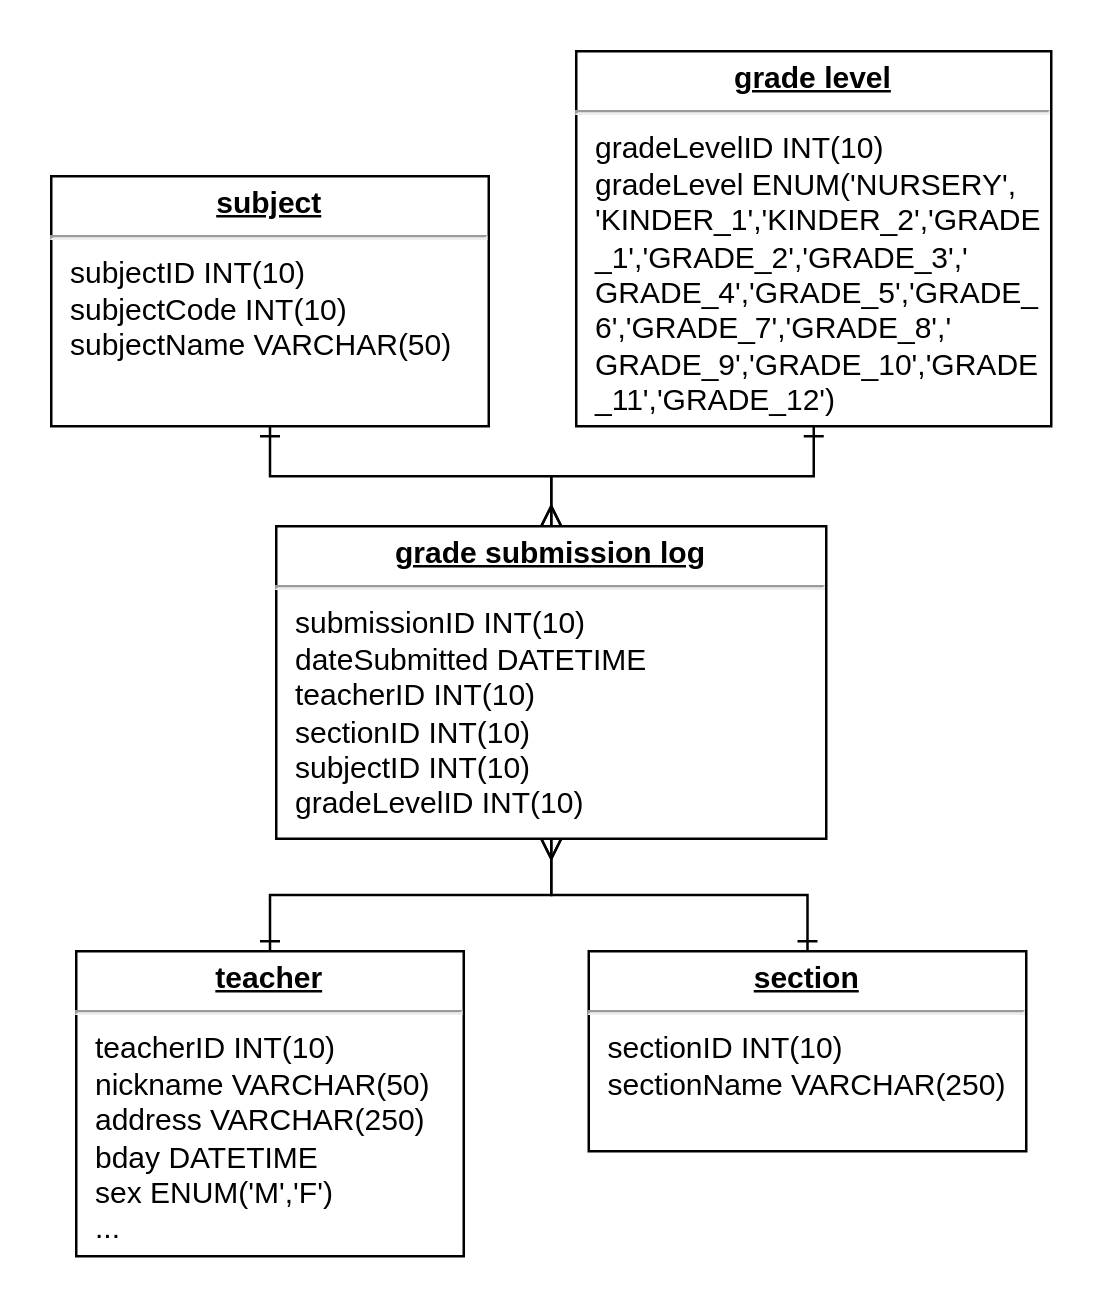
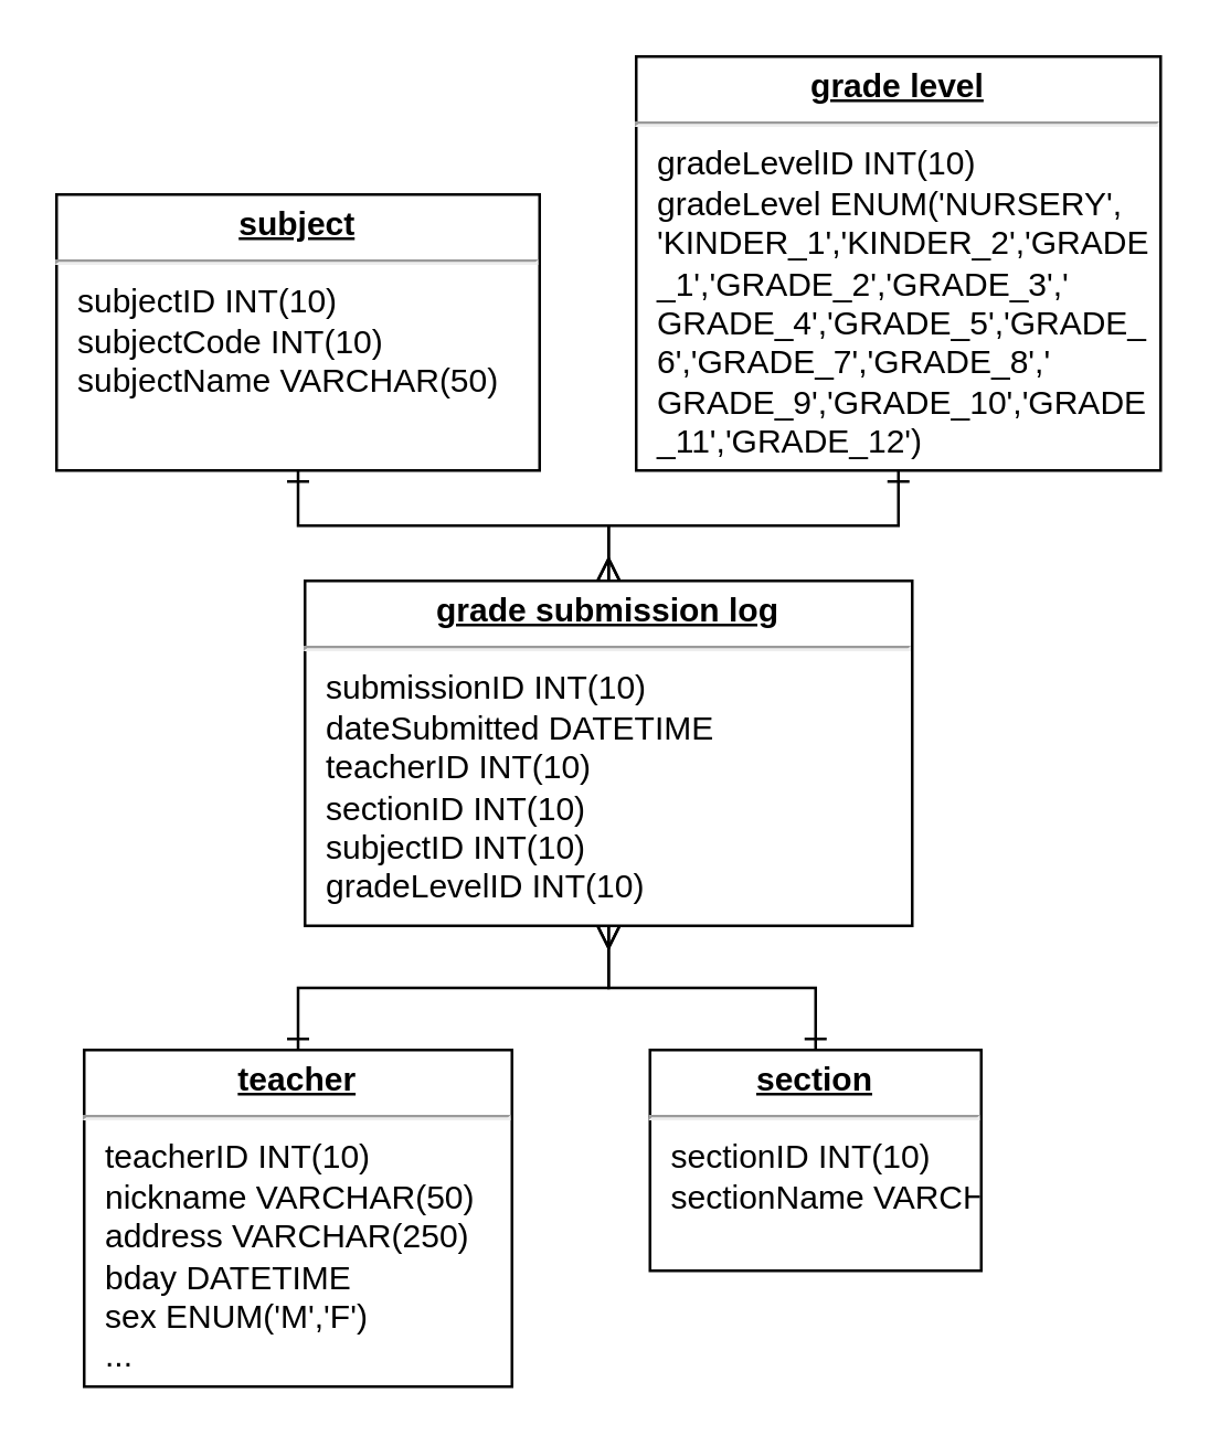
  <mxCell id="0" />
  <mxCell id="1" parent="0" />
  <mxCell id="2" value="&lt;p style=&quot;margin: 0px ; margin-top: 4px ; text-align: center ; text-decoration: underline&quot;&gt;&lt;b&gt;grade submission log&lt;/b&gt;&lt;/p&gt;&lt;hr&gt;&lt;p style=&quot;margin: 0px ; margin-left: 8px&quot;&gt;submissionID INT(10)&lt;/p&gt;&lt;p style=&quot;margin: 0px ; margin-left: 8px&quot;&gt;dateSubmitted DATETIME&lt;/p&gt;&lt;p style=&quot;margin: 0px ; margin-left: 8px&quot;&gt;teacherID INT(10)&lt;/p&gt;&lt;p style=&quot;margin: 0px ; margin-left: 8px&quot;&gt;sectionID INT(10)&lt;/p&gt;&lt;p style=&quot;margin: 0px ; margin-left: 8px&quot;&gt;subjectID INT(10)&lt;/p&gt;&lt;p style=&quot;margin: 0px ; margin-left: 8px&quot;&gt;gradeLevelID INT(10)&lt;/p&gt;" style="verticalAlign=top;align=left;overflow=fill;fontSize=12;fontFamily=Helvetica;html=1;rounded=0;shadow=0;comic=0;labelBackgroundColor=none;strokeColor=#000000;strokeWidth=1;fillColor=#ffffff;" parent="1" vertex="1"><mxGeometry x="110" y="210" width="220" height="125" as="geometry" /></mxCell>
  <mxCell id="3" style="edgeStyle=orthogonalEdgeStyle;rounded=0;orthogonalLoop=1;jettySize=auto;html=1;startArrow=ERone;startFill=0;endArrow=ERmany;endFill=0;" parent="1" source="4" target="2" edge="1"><mxGeometry relative="1" as="geometry" /></mxCell>
- <mxCell id="4" value="&lt;p style=&quot;margin: 0px ; margin-top: 4px ; text-align: center ; text-decoration: underline&quot;&gt;&lt;b&gt;section&lt;/b&gt;&lt;/p&gt;&lt;hr&gt;&lt;p style=&quot;margin: 0px ; margin-left: 8px&quot;&gt;sectionID INT(10)&lt;/p&gt;&lt;p style=&quot;margin: 0px ; margin-left: 8px&quot;&gt;sectionName VARCHAR(250)&lt;/p&gt;" style="verticalAlign=top;align=left;overflow=fill;fontSize=12;fontFamily=Helvetica;html=1;rounded=0;shadow=0;comic=0;labelBackgroundColor=none;strokeColor=#000000;strokeWidth=1;fillColor=#ffffff;" parent="1" vertex="1"><mxGeometry x="235" y="380" width="175" height="80" as="geometry" /></mxCell>
+ <mxCell id="4" value="&lt;p style=&quot;margin: 0px ; margin-top: 4px ; text-align: center ; text-decoration: underline&quot;&gt;&lt;b&gt;section&lt;/b&gt;&lt;/p&gt;&lt;hr&gt;&lt;p style=&quot;margin: 0px ; margin-left: 8px&quot;&gt;sectionID INT(10)&lt;/p&gt;&lt;p style=&quot;margin: 0px ; margin-left: 8px&quot;&gt;sectionName VARCHAR(250)&lt;/p&gt;" style="verticalAlign=top;align=left;overflow=fill;fontSize=12;fontFamily=Helvetica;html=1;rounded=0;shadow=0;comic=0;labelBackgroundColor=none;strokeColor=#000000;strokeWidth=1;fillColor=#ffffff;" parent="1" vertex="1"><mxGeometry x="235" y="380" width="120" height="80" as="geometry" /></mxCell>
  <mxCell id="5" style="edgeStyle=orthogonalEdgeStyle;rounded=0;orthogonalLoop=1;jettySize=auto;html=1;startArrow=ERone;startFill=0;endArrow=ERmany;endFill=0;" parent="1" source="6" target="2" edge="1"><mxGeometry relative="1" as="geometry" /></mxCell>
  <mxCell id="6" value="&lt;p style=&quot;margin: 0px ; margin-top: 4px ; text-align: center ; text-decoration: underline&quot;&gt;&lt;b&gt;teacher&lt;/b&gt;&lt;/p&gt;&lt;hr&gt;&lt;p style=&quot;margin: 0px ; margin-left: 8px&quot;&gt;teacherID INT(10)&lt;/p&gt;&lt;p style=&quot;margin: 0px ; margin-left: 8px&quot;&gt;nickname VARCHAR(50)&lt;/p&gt;&lt;p style=&quot;margin: 0px ; margin-left: 8px&quot;&gt;address VARCHAR(250)&lt;/p&gt;&lt;p style=&quot;margin: 0px ; margin-left: 8px&quot;&gt;bday DATETIME&lt;/p&gt;&lt;p style=&quot;margin: 0px ; margin-left: 8px&quot;&gt;sex ENUM('M','F')&lt;/p&gt;&lt;p style=&quot;margin: 0px ; margin-left: 8px&quot;&gt;...&lt;/p&gt;" style="verticalAlign=top;align=left;overflow=fill;fontSize=12;fontFamily=Helvetica;html=1;rounded=0;shadow=0;comic=0;labelBackgroundColor=none;strokeColor=#000000;strokeWidth=1;fillColor=#ffffff;" parent="1" vertex="1"><mxGeometry x="30" y="380" width="155" height="122" as="geometry" /></mxCell>
  <mxCell id="7" style="edgeStyle=orthogonalEdgeStyle;rounded=0;orthogonalLoop=1;jettySize=auto;html=1;startArrow=ERone;startFill=0;endArrow=ERmany;endFill=0;" parent="1" source="8" target="2" edge="1"><mxGeometry relative="1" as="geometry" /></mxCell>
  <mxCell id="8" value="&lt;p style=&quot;margin: 0px ; margin-top: 4px ; text-align: center ; text-decoration: underline&quot;&gt;&lt;b&gt;subject&lt;/b&gt;&lt;/p&gt;&lt;hr&gt;&lt;p style=&quot;margin: 0px ; margin-left: 8px&quot;&gt;subjectID INT(10)&lt;/p&gt;&lt;p style=&quot;margin: 0px ; margin-left: 8px&quot;&gt;subjectCode INT(10)&lt;/p&gt;&lt;p style=&quot;margin: 0px ; margin-left: 8px&quot;&gt;subjectName VARCHAR(50)&lt;/p&gt;" style="verticalAlign=top;align=left;overflow=fill;fontSize=12;fontFamily=Helvetica;html=1;rounded=0;shadow=0;comic=0;labelBackgroundColor=none;strokeColor=#000000;strokeWidth=1;fillColor=#ffffff;" parent="1" vertex="1"><mxGeometry x="20" y="70" width="175" height="100" as="geometry" /></mxCell>
  <mxCell id="9" style="edgeStyle=orthogonalEdgeStyle;rounded=0;orthogonalLoop=1;jettySize=auto;html=1;startArrow=ERone;startFill=0;endArrow=ERmany;endFill=0;" parent="1" source="10" target="2" edge="1"><mxGeometry relative="1" as="geometry" /></mxCell>
  <mxCell id="10" value="&lt;p style=&quot;margin: 0px ; margin-top: 4px ; text-align: center ; text-decoration: underline&quot;&gt;&lt;b&gt;grade level&lt;/b&gt;&lt;/p&gt;&lt;hr&gt;&lt;p style=&quot;margin: 0px ; margin-left: 8px&quot;&gt;gradeLevelID INT(10)&lt;/p&gt;&lt;p style=&quot;margin: 0px ; margin-left: 8px&quot;&gt;gradeLevel ENUM('NURSERY',&lt;/p&gt;&lt;p style=&quot;margin: 0px ; margin-left: 8px&quot;&gt;'KINDER_1','KINDER_2','GRADE&lt;/p&gt;&lt;p style=&quot;margin: 0px ; margin-left: 8px&quot;&gt;_1','GRADE_2','GRADE_3','&lt;/p&gt;&lt;p style=&quot;margin: 0px ; margin-left: 8px&quot;&gt;GRADE_4','GRADE_5','GRADE_&lt;/p&gt;&lt;p style=&quot;margin: 0px ; margin-left: 8px&quot;&gt;6','GRADE_7','GRADE_8','&lt;/p&gt;&lt;p style=&quot;margin: 0px ; margin-left: 8px&quot;&gt;GRADE_9','GRADE_10','GRADE&lt;/p&gt;&lt;p style=&quot;margin: 0px ; margin-left: 8px&quot;&gt;_11','GRADE_12')&lt;/p&gt;" style="verticalAlign=top;align=left;overflow=fill;fontSize=12;fontFamily=Helvetica;html=1;rounded=0;shadow=0;comic=0;labelBackgroundColor=none;strokeColor=#000000;strokeWidth=1;fillColor=#ffffff;" parent="1" vertex="1"><mxGeometry x="230" y="20" width="190" height="150" as="geometry" /></mxCell>
